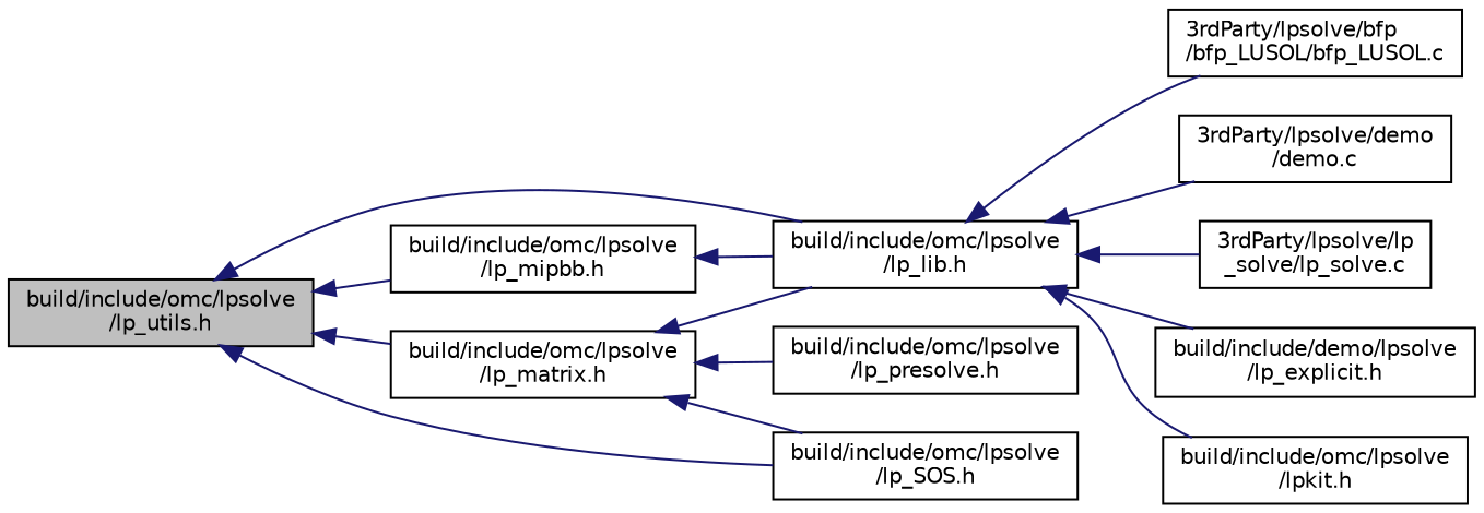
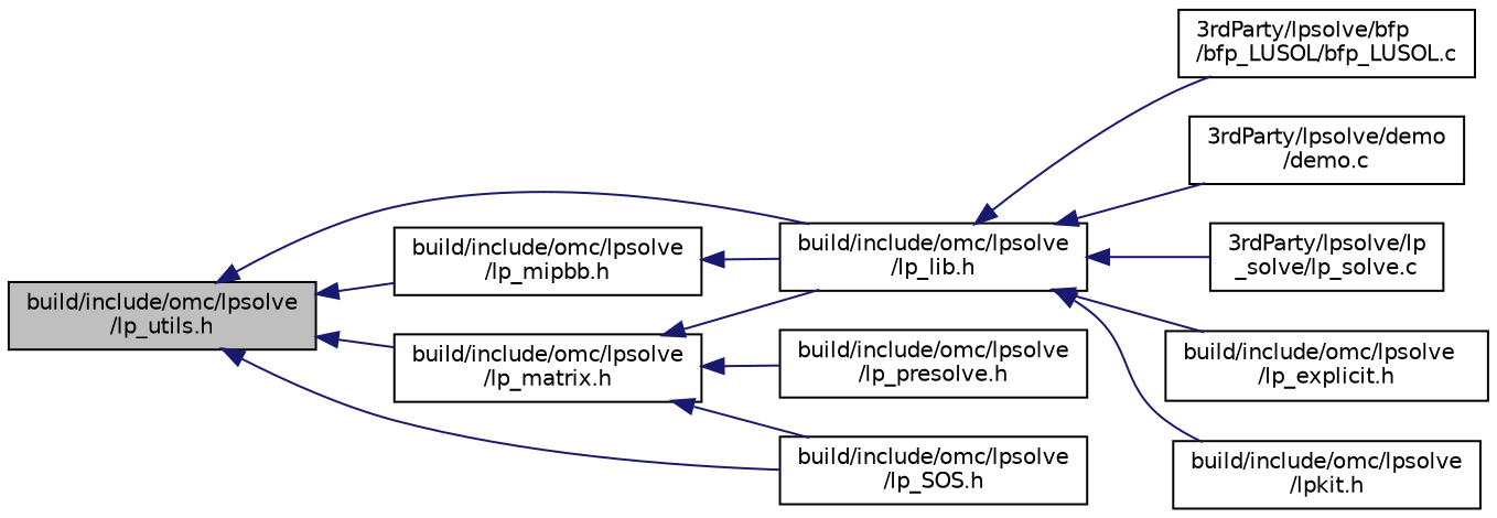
  digraph {
    rankdir=LR
    node [color=black fillcolor=white fontname=Helvetica fontsize=10 shape=record style=filled]
    edge [color=midnightblue dir=back fontname=Helvetica fontsize=10 labelfontname=Helvetica labelfontsize=10 style=solid]
    n1 [fillcolor=grey75 fontcolor=black height=0.2 label="build/include/omc/lpsolve\l/lp_utils.h" width=0.4]
    n2 [height=0.2 label="build/include/omc/lpsolve\l/lp_lib.h" width=0.4]
    n3 [height=0.2 label="build/include/omc/lpsolve\l/lp_matrix.h" width=0.4]
    n4 [height=0.2 label="build/include/omc/lpsolve\l/lp_SOS.h" width=0.4]
    n5 [height=0.2 label="build/include/omc/lpsolve\l/lp_mipbb.h" width=0.4]
    n6 [height=0.2 label="3rdParty/lpsolve/bfp\l/bfp_LUSOL/bfp_LUSOL.c" width=0.4]
    n7 [height=0.2 label="3rdParty/lpsolve/demo\l/demo.c" width=0.4]
    n8 [height=0.2 label="3rdParty/lpsolve/lp\l_solve/lp_solve.c" width=0.4]
-   n9 [height=0.2 label="build/include/demo/lpsolve\l/lp_explicit.h" width=0.4]
+   n9 [height=0.2 label="build/include/omc/lpsolve\l/lp_explicit.h" width=0.4]
    n10 [height=0.2 label="build/include/omc/lpsolve\l/lpkit.h" width=0.4]
    n11 [height=0.2 label="build/include/omc/lpsolve\l/lp_presolve.h" width=0.4]
    n1 -> n2
    n1 -> n3
    n1 -> n4
    n1 -> n5
    n2 -> n6
    n2 -> n7
    n2 -> n8
    n2 -> n9
    n2 -> n10
    n3 -> n2
    n3 -> n4
    n3 -> n11
    n5 -> n2
  }
